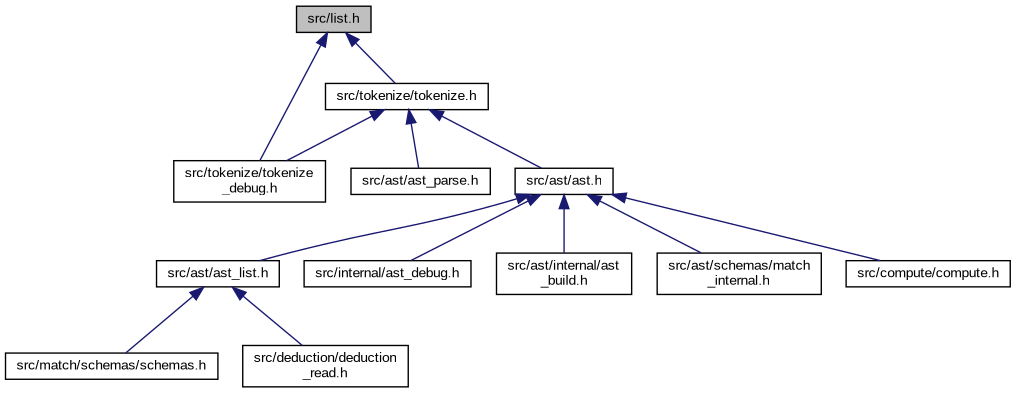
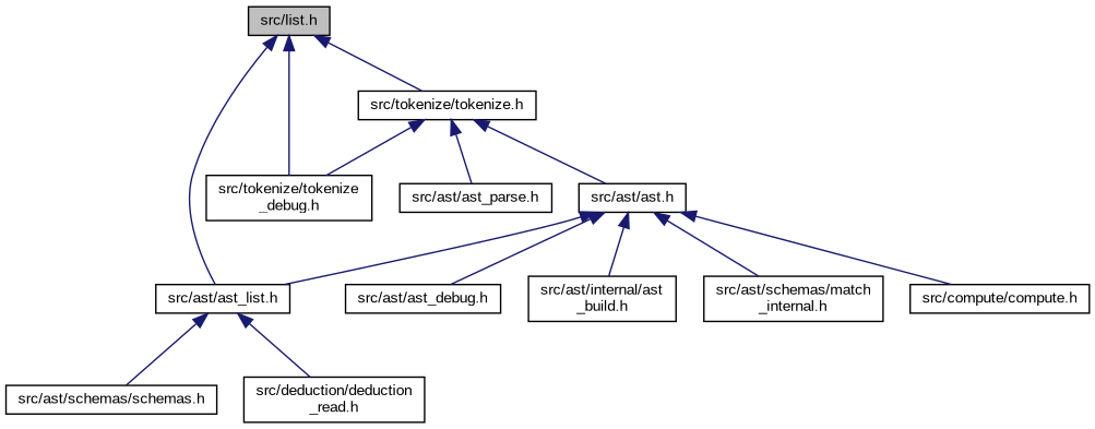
  digraph {
    fontname="Liberation Sans"
    node [color=black fillcolor=white fontname="Liberation Sans" fontsize=10 shape=record style=filled]
    edge [color=midnightblue dir=back fontname="Liberation Sans" fontsize=10 labelfontname=Helvetica labelfontsize=10 style=solid]
    n1 [fillcolor=grey75 fontcolor=black height=0.2 label="src/list.h" width=0.4]
    n2 [height=0.2 label="src/ast/ast_list.h" width=0.4]
    n3 [height=0.2 label="src/tokenize/tokenize.h" width=0.4]
    n4 [height=0.2 label="src/tokenize/tokenize\l_debug.h" width=0.4]
-   n5 [height=0.2 label="src/match/schemas/schemas.h" width=0.4]
+   n5 [height=0.2 label="src/ast/schemas/schemas.h" width=0.4]
    n6 [height=0.2 label="src/deduction/deduction\l_read.h" width=0.4]
    n7 [height=0.2 label="src/ast/ast_parse.h" width=0.4]
    n8 [height=0.2 label="src/ast/ast.h" width=0.4]
-   n9 [height=0.2 label="src/internal/ast_debug.h" width=0.4]
+   n9 [height=0.2 label="src/ast/ast_debug.h" width=0.4]
    n10 [height=0.2 label="src/ast/internal/ast\l_build.h" width=0.4]
    n11 [height=0.2 label="src/ast/schemas/match\l_internal.h" width=0.4]
    n12 [height=0.2 label="src/compute/compute.h" width=0.4]
+   n1 -> n2
    n1 -> n3
    n1 -> n4
    n2 -> n5
    n2 -> n6
    n3 -> n4
    n3 -> n7
    n3 -> n8
    n8 -> n2
    n8 -> n9
    n8 -> n10
    n8 -> n11
    n8 -> n12
  }
